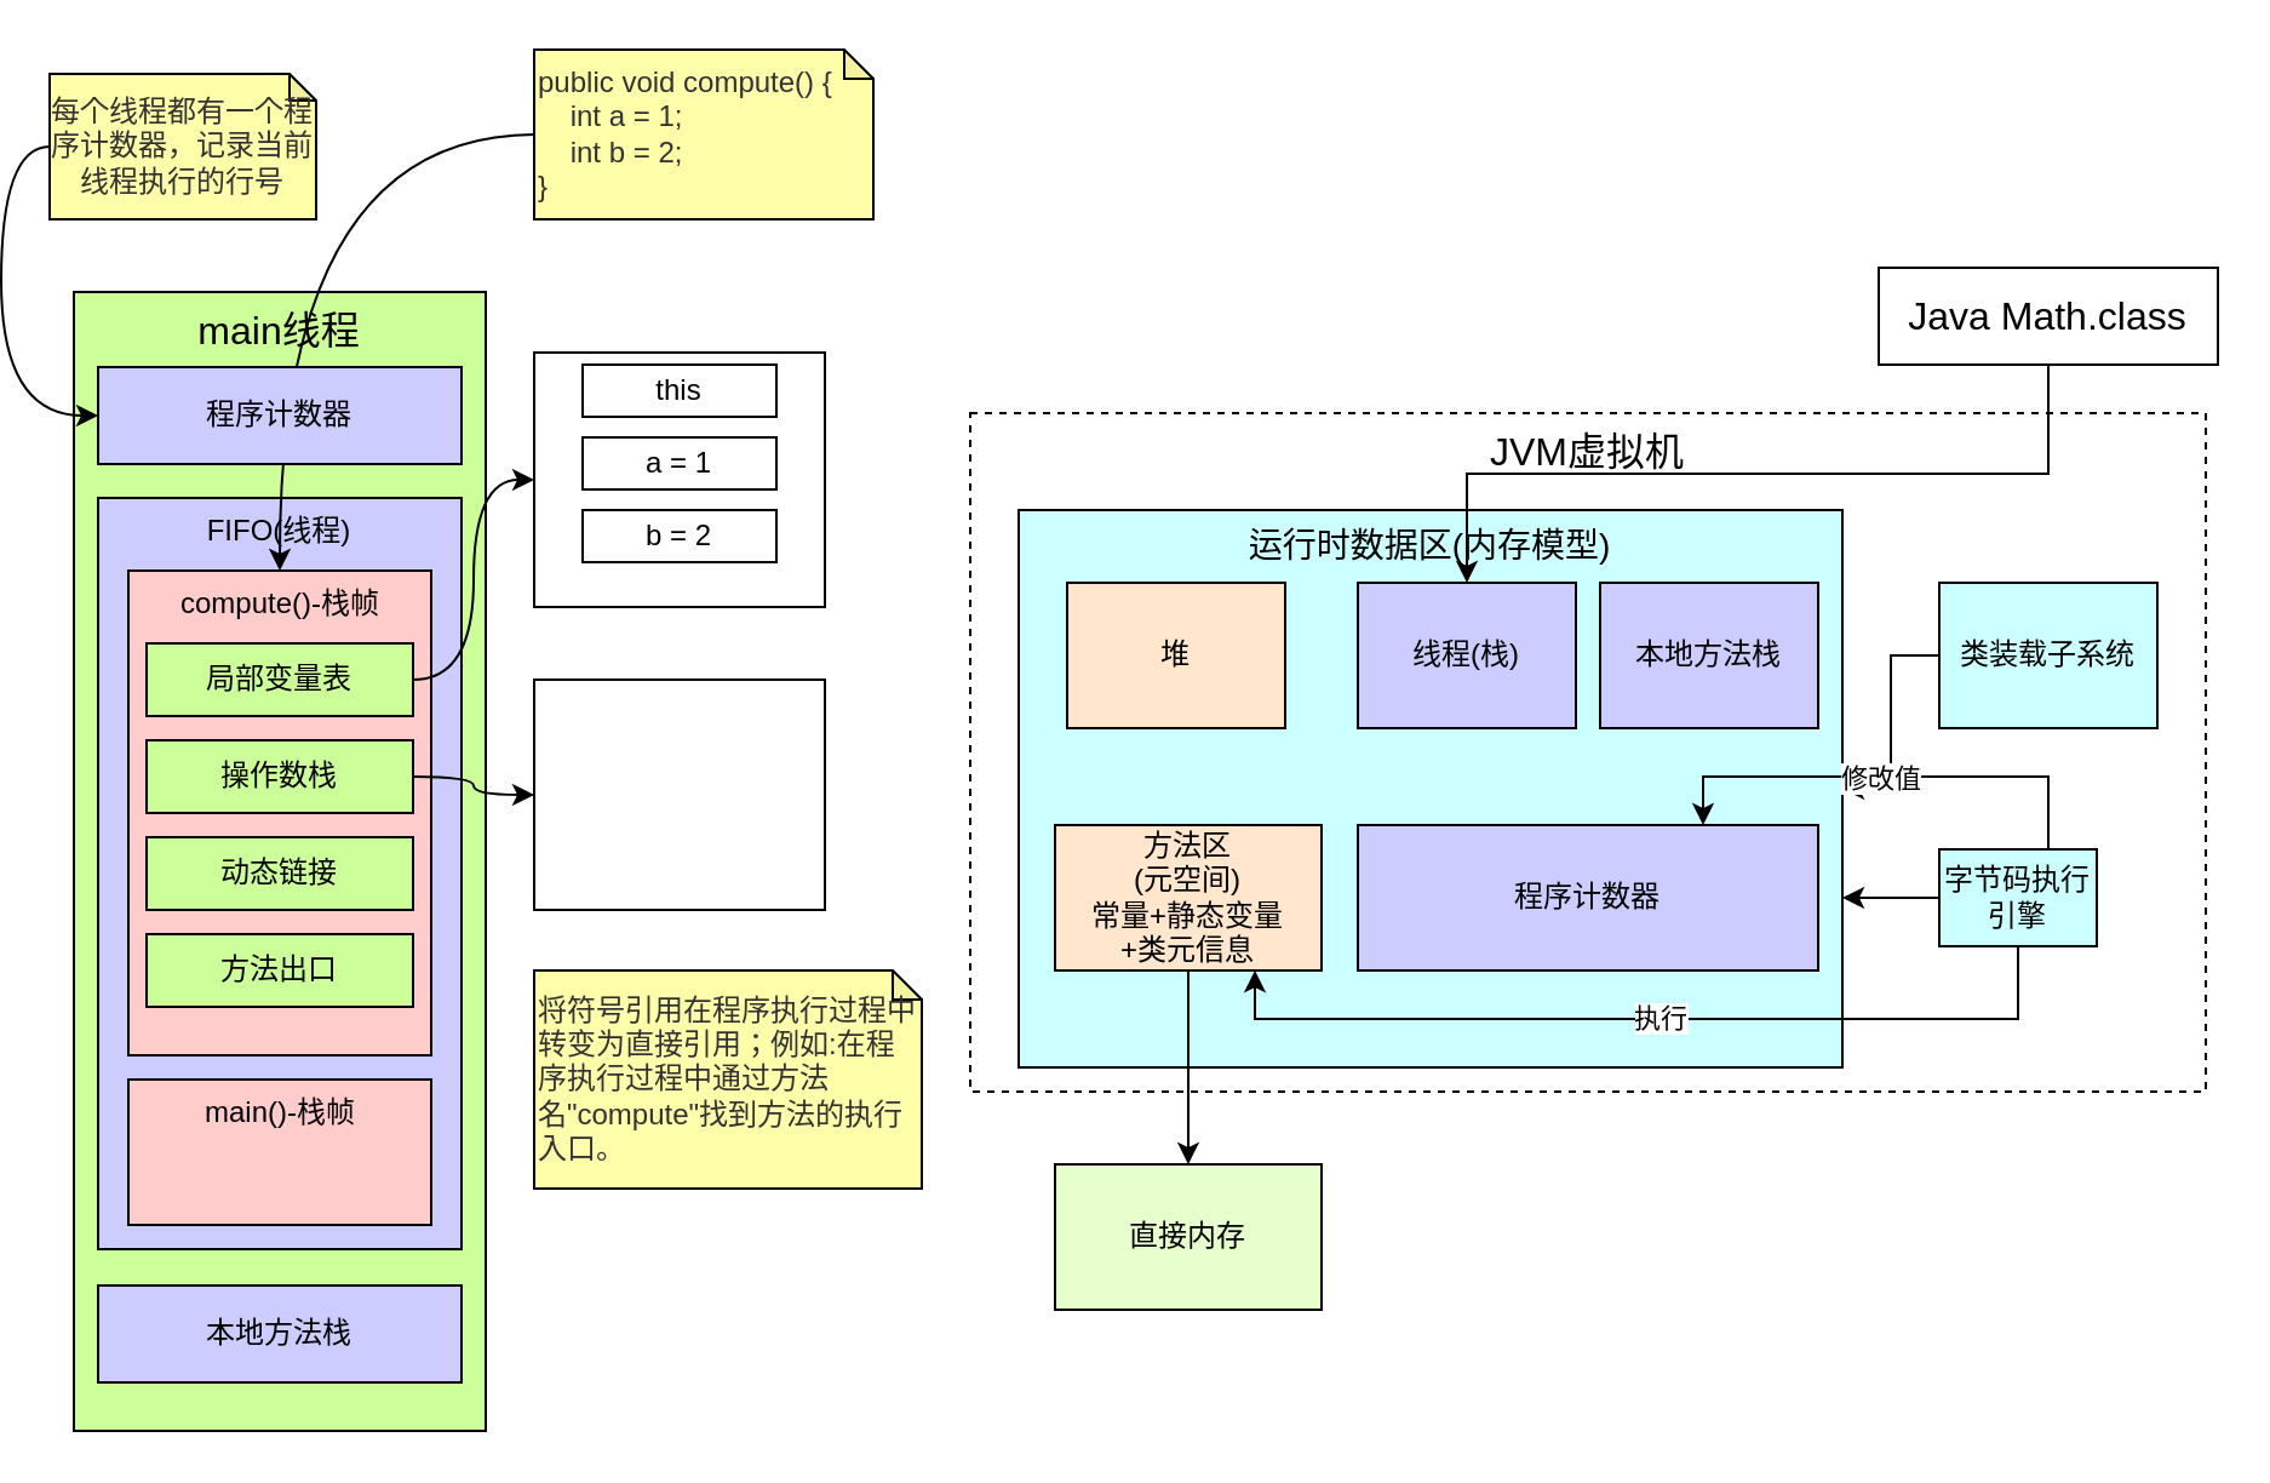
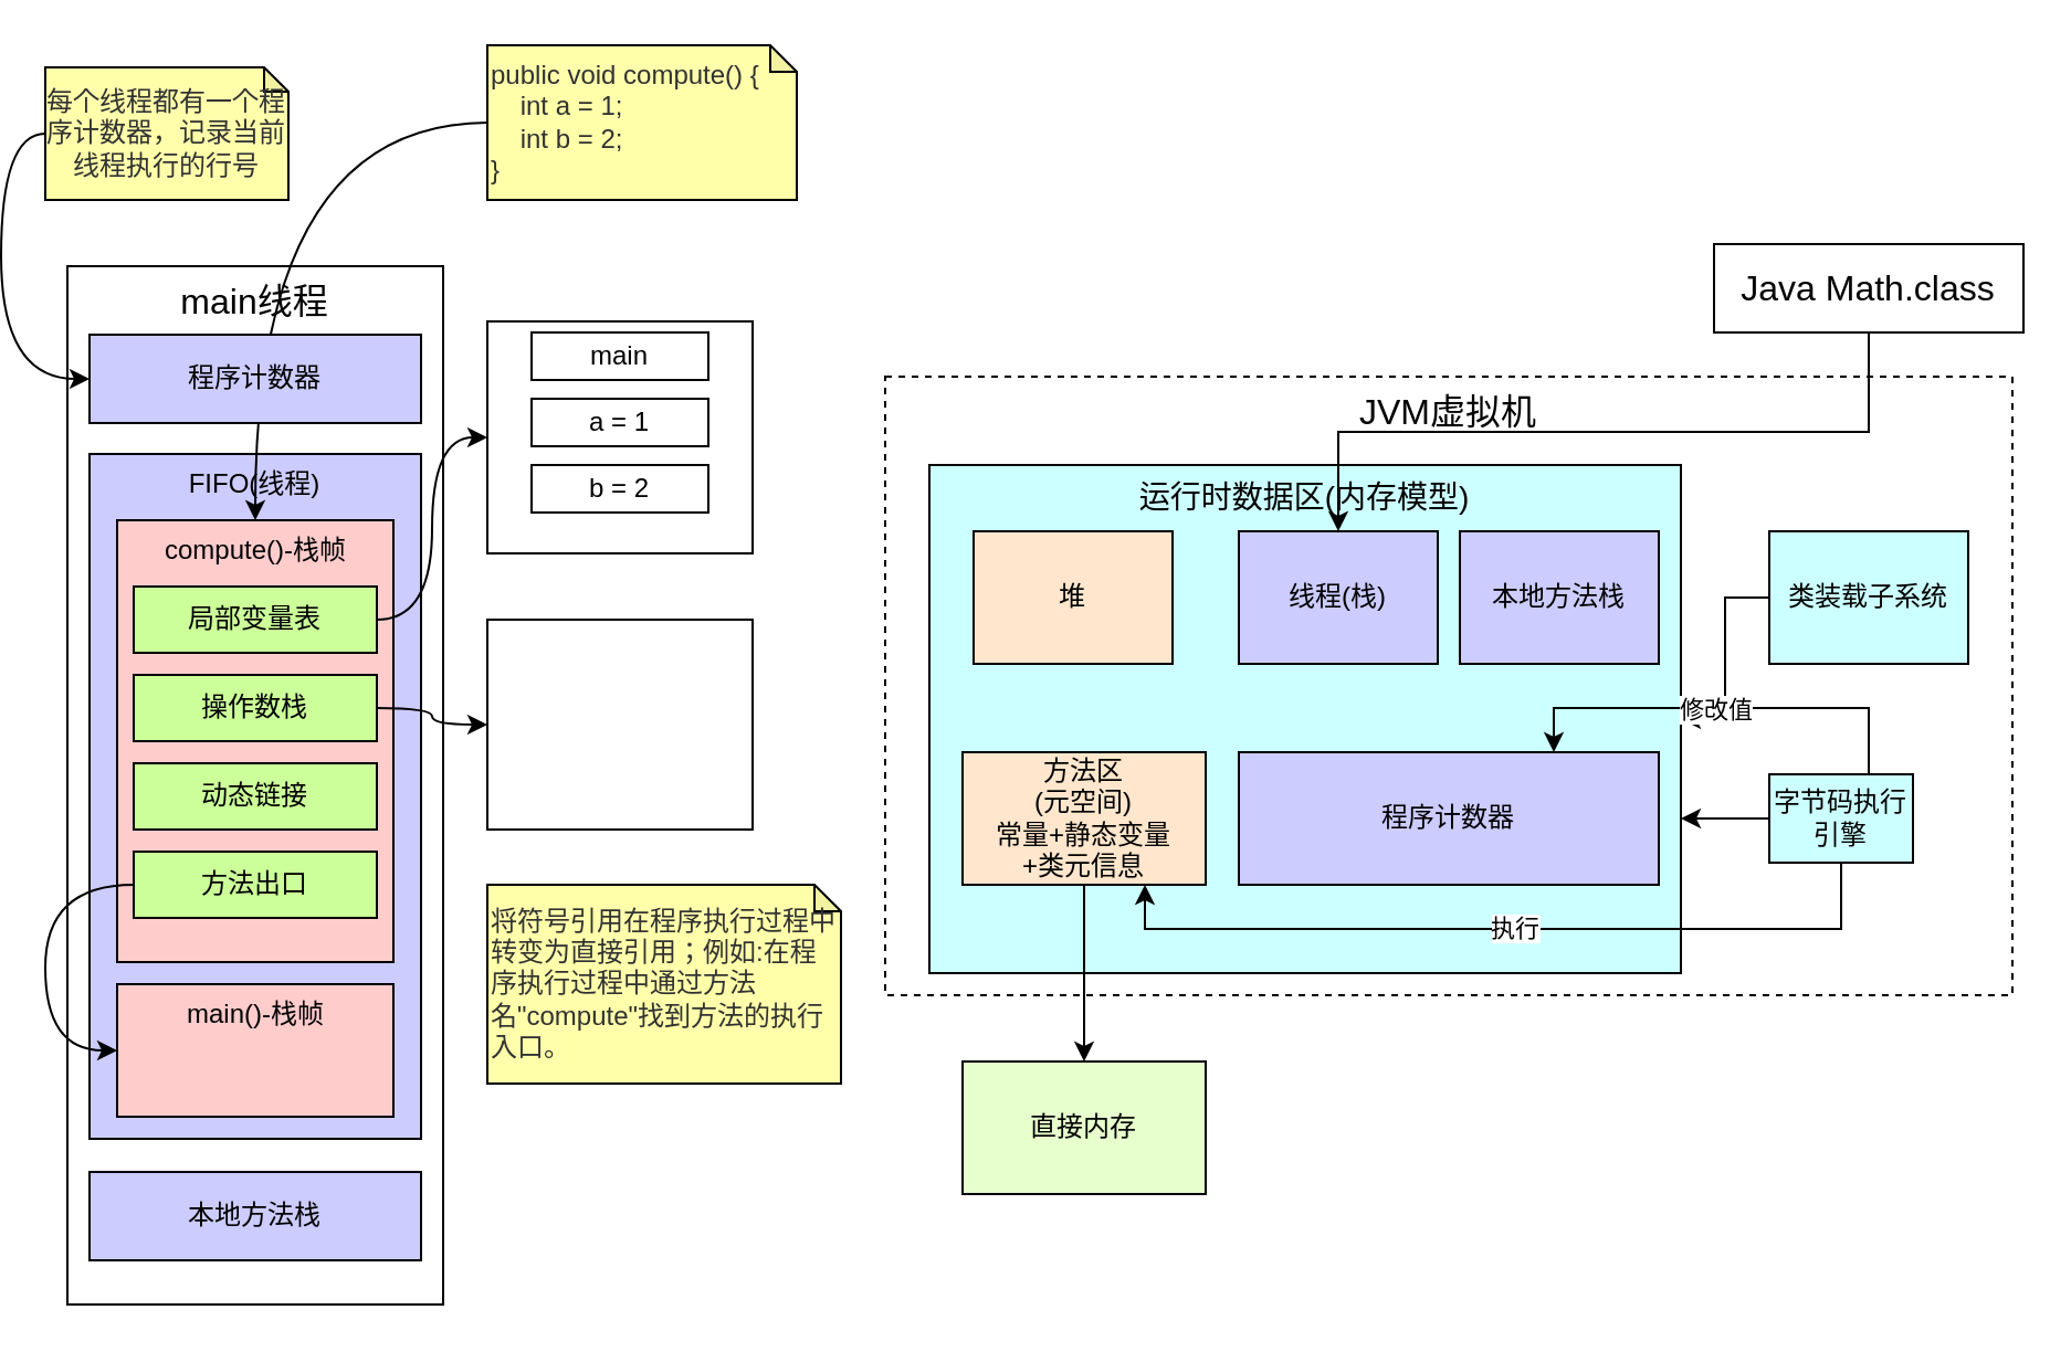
  <mxCell id="0" />
  <mxCell id="1" parent="0" />
  <mxCell id="2" value="&lt;font style=&quot;font-size: 16px&quot;&gt;JVM虚拟机&lt;/font&gt;" style="rounded=0;whiteSpace=wrap;html=1;dashed=1;verticalAlign=top;" vertex="1" parent="1"><mxGeometry x="400" y="170" width="510" height="280" as="geometry" /></mxCell>
  <mxCell id="3" value="&lt;font style=&quot;font-size: 14px&quot;&gt;运行时数据区(内存模型)&lt;/font&gt;" style="rounded=0;whiteSpace=wrap;html=1;verticalAlign=top;fillColor=#CCFFFF;" vertex="1" parent="1"><mxGeometry x="420" y="210" width="340" height="230" as="geometry" /></mxCell>
  <mxCell id="4" value="堆" style="rounded=0;whiteSpace=wrap;html=1;fillColor=#FFE6CC;" vertex="1" parent="1"><mxGeometry x="440" y="240" width="90" height="60" as="geometry" /></mxCell>
  <mxCell id="5" value="线程(栈)" style="rounded=0;whiteSpace=wrap;html=1;fillColor=#CCCCFF;" vertex="1" parent="1"><mxGeometry x="560" y="240" width="90" height="60" as="geometry" /></mxCell>
  <mxCell id="6" value="本地方法栈" style="rounded=0;whiteSpace=wrap;html=1;fillColor=#CCCCFF;" vertex="1" parent="1"><mxGeometry x="660" y="240" width="90" height="60" as="geometry" /></mxCell>
  <mxCell id="7" style="edgeStyle=orthogonalEdgeStyle;rounded=0;orthogonalLoop=1;jettySize=auto;html=1;exitX=0.5;exitY=1;exitDx=0;exitDy=0;entryX=0.5;entryY=0;entryDx=0;entryDy=0;" edge="1" parent="1" source="8" target="20"><mxGeometry relative="1" as="geometry" /></mxCell>
  <mxCell id="8" value="方法区&lt;br&gt;(元空间)&lt;br&gt;常量+静态变量&lt;br&gt;+类元信息" style="rounded=0;whiteSpace=wrap;html=1;fillColor=#FFE6CC;" vertex="1" parent="1"><mxGeometry x="435" y="340" width="110" height="60" as="geometry" /></mxCell>
  <mxCell id="9" value="程序计数器" style="rounded=0;whiteSpace=wrap;html=1;fillColor=#CCCCFF;" vertex="1" parent="1"><mxGeometry x="560" y="340" width="190" height="60" as="geometry" /></mxCell>
  <mxCell id="10" style="edgeStyle=orthogonalEdgeStyle;rounded=0;orthogonalLoop=1;jettySize=auto;html=1;exitX=0;exitY=0.5;exitDx=0;exitDy=0;" edge="1" parent="1" source="11" target="3"><mxGeometry relative="1" as="geometry" /></mxCell>
  <mxCell id="11" value="类装载子系统" style="rounded=0;whiteSpace=wrap;html=1;fillColor=#CCFFFF;" vertex="1" parent="1"><mxGeometry x="800" y="240" width="90" height="60" as="geometry" /></mxCell>
  <mxCell id="12" style="edgeStyle=orthogonalEdgeStyle;rounded=0;orthogonalLoop=1;jettySize=auto;html=1;exitX=0.5;exitY=0;exitDx=0;exitDy=0;entryX=0.75;entryY=0;entryDx=0;entryDy=0;" edge="1" parent="1" source="17" target="9"><mxGeometry relative="1" as="geometry"><Array as="points"><mxPoint x="845" y="320" /><mxPoint x="703" y="320" /></Array></mxGeometry></mxCell>
  <mxCell id="13" value="修改值" style="edgeLabel;html=1;align=center;verticalAlign=middle;resizable=0;points=[];" vertex="1" connectable="0" parent="12"><mxGeometry x="0.091" relative="1" as="geometry"><mxPoint as="offset" /></mxGeometry></mxCell>
  <mxCell id="14" style="edgeStyle=orthogonalEdgeStyle;rounded=0;orthogonalLoop=1;jettySize=auto;html=1;exitX=0;exitY=0.5;exitDx=0;exitDy=0;" edge="1" parent="1" source="17"><mxGeometry relative="1" as="geometry"><mxPoint x="760" y="370" as="targetPoint" /><Array as="points"><mxPoint x="760" y="370" /></Array></mxGeometry></mxCell>
  <mxCell id="15" style="edgeStyle=orthogonalEdgeStyle;rounded=0;orthogonalLoop=1;jettySize=auto;html=1;exitX=0.5;exitY=1;exitDx=0;exitDy=0;entryX=0.75;entryY=1;entryDx=0;entryDy=0;" edge="1" parent="1" source="17" target="8"><mxGeometry relative="1" as="geometry" /></mxCell>
  <mxCell id="16" value="执行" style="edgeLabel;html=1;align=center;verticalAlign=middle;resizable=0;points=[];" vertex="1" connectable="0" parent="15"><mxGeometry x="-0.024" y="-1" relative="1" as="geometry"><mxPoint as="offset" /></mxGeometry></mxCell>
  <mxCell id="17" value="字节码执行引擎" style="rounded=0;whiteSpace=wrap;html=1;fillColor=#CCFFFF;" vertex="1" parent="1"><mxGeometry x="800" y="350" width="65" height="40" as="geometry" /></mxCell>
  <mxCell id="18" style="edgeStyle=orthogonalEdgeStyle;rounded=0;orthogonalLoop=1;jettySize=auto;html=1;exitX=0.5;exitY=1;exitDx=0;exitDy=0;" edge="1" parent="1" source="19" target="5"><mxGeometry relative="1" as="geometry" /></mxCell>
  <mxCell id="19" value="&lt;font style=&quot;font-size: 16px&quot;&gt;Java Math.class&lt;/font&gt;" style="rounded=0;whiteSpace=wrap;html=1;fillColor=#FFFFFF;" vertex="1" parent="1"><mxGeometry x="775" y="110" width="140" height="40" as="geometry" /></mxCell>
  <mxCell id="20" value="直接内存" style="rounded=0;whiteSpace=wrap;html=1;fillColor=#E6FFCC;" vertex="1" parent="1"><mxGeometry x="435" y="480" width="110" height="60" as="geometry" /></mxCell>
- <mxCell id="21" value="&lt;font style=&quot;font-size: 16px&quot;&gt;main线程&lt;/font&gt;" style="rounded=0;whiteSpace=wrap;html=1;fillColor=#ccff99;verticalAlign=top;" vertex="1" parent="1"><mxGeometry x="30" y="120" width="170" height="470" as="geometry" /></mxCell>
+ <mxCell id="21" value="&lt;font style=&quot;font-size: 16px&quot;&gt;main线程&lt;/font&gt;" style="rounded=0;whiteSpace=wrap;html=1;fillColor=#FFFFFF;verticalAlign=top;" vertex="1" parent="1"><mxGeometry x="30" y="120" width="170" height="470" as="geometry" /></mxCell>
  <mxCell id="22" value="本地方法栈" style="rounded=0;whiteSpace=wrap;html=1;fillColor=#CCCCFF;" vertex="1" parent="1"><mxGeometry x="40" y="530" width="150" height="40" as="geometry" /></mxCell>
  <mxCell id="23" value="FIFO(线程)" style="rounded=0;whiteSpace=wrap;html=1;verticalAlign=top;fillColor=#CCCCFF;" vertex="1" parent="1"><mxGeometry x="40" y="205" width="150" height="310" as="geometry" /></mxCell>
  <mxCell id="24" value="main()-栈帧" style="rounded=0;whiteSpace=wrap;html=1;fillColor=#FFCCCC;verticalAlign=top;" vertex="1" parent="1"><mxGeometry x="52.5" y="445" width="125" height="60" as="geometry" /></mxCell>
  <mxCell id="25" value="compute()-栈帧" style="rounded=0;whiteSpace=wrap;html=1;fillColor=#FFCCCC;verticalAlign=top;" vertex="1" parent="1"><mxGeometry x="52.5" y="235" width="125" height="200" as="geometry" /></mxCell>
  <mxCell id="26" style="edgeStyle=orthogonalEdgeStyle;curved=1;rounded=0;orthogonalLoop=1;jettySize=auto;html=1;exitX=1;exitY=0.5;exitDx=0;exitDy=0;entryX=0;entryY=0.5;entryDx=0;entryDy=0;" edge="1" parent="1" source="27" target="38"><mxGeometry relative="1" as="geometry" /></mxCell>
  <mxCell id="27" value="局部变量表" style="rounded=0;whiteSpace=wrap;html=1;fillColor=#CCFF99;" vertex="1" parent="1"><mxGeometry x="60" y="265" width="110" height="30" as="geometry" /></mxCell>
  <mxCell id="28" style="edgeStyle=orthogonalEdgeStyle;curved=1;rounded=0;orthogonalLoop=1;jettySize=auto;html=1;exitX=1;exitY=0.5;exitDx=0;exitDy=0;entryX=0;entryY=0.5;entryDx=0;entryDy=0;" edge="1" parent="1" source="29" target="42"><mxGeometry relative="1" as="geometry" /></mxCell>
  <mxCell id="29" value="操作数栈" style="rounded=0;whiteSpace=wrap;html=1;fillColor=#CCFF99;" vertex="1" parent="1"><mxGeometry x="60" y="305" width="110" height="30" as="geometry" /></mxCell>
  <mxCell id="30" value="动态链接" style="rounded=0;whiteSpace=wrap;html=1;fillColor=#CCFF99;" vertex="1" parent="1"><mxGeometry x="60" y="345" width="110" height="30" as="geometry" /></mxCell>
+ <mxCell id="31" style="edgeStyle=orthogonalEdgeStyle;curved=1;rounded=0;orthogonalLoop=1;jettySize=auto;html=1;exitX=0;exitY=0.5;exitDx=0;exitDy=0;entryX=0;entryY=0.5;entryDx=0;entryDy=0;" edge="1" parent="1" source="32" target="24"><mxGeometry relative="1" as="geometry"><Array as="points"><mxPoint x="20" y="400" /><mxPoint x="20" y="475" /></Array></mxGeometry></mxCell>
  <mxCell id="32" value="方法出口" style="rounded=0;whiteSpace=wrap;html=1;fillColor=#CCFF99;" vertex="1" parent="1"><mxGeometry x="60" y="385" width="110" height="30" as="geometry" /></mxCell>
  <mxCell id="33" style="edgeStyle=orthogonalEdgeStyle;curved=1;rounded=0;orthogonalLoop=1;jettySize=auto;html=1;exitX=0;exitY=0.5;exitDx=0;exitDy=0;exitPerimeter=0;entryX=0;entryY=0.5;entryDx=0;entryDy=0;" edge="1" parent="1" source="34" target="37"><mxGeometry relative="1" as="geometry" /></mxCell>
  <mxCell id="34" value="&lt;span style=&quot;color: rgb(50 , 50 , 50) ; text-align: left ; background-color: rgba(255 , 255 , 255 , 0.01)&quot;&gt;&lt;font style=&quot;font-size: 12px&quot;&gt;每个线程都有一个程序计数器，记录当前线程执行的行号&lt;/font&gt;&lt;/span&gt;" style="shape=note;whiteSpace=wrap;html=1;backgroundOutline=1;darkOpacity=0.05;size=11;fillColor=#FFFFaa;" vertex="1" parent="1"><mxGeometry x="20" y="30" width="110" height="60" as="geometry" /></mxCell>
  <mxCell id="35" style="edgeStyle=orthogonalEdgeStyle;curved=1;rounded=0;orthogonalLoop=1;jettySize=auto;html=1;exitX=0;exitY=0.5;exitDx=0;exitDy=0;exitPerimeter=0;entryX=0.5;entryY=0;entryDx=0;entryDy=0;" edge="1" parent="1" target="25"><mxGeometry relative="1" as="geometry"><mxPoint x="220" y="55" as="sourcePoint" /></mxGeometry></mxCell>
  <mxCell id="36" value="&lt;span style=&quot;color: rgb(50 , 50 , 50) ; background-color: rgba(255 , 255 , 255 , 0.01)&quot;&gt;&lt;font style=&quot;font-size: 12px&quot;&gt;public void compute() {&lt;/font&gt;&lt;/span&gt;&lt;div style=&quot;resize: none ; outline: 0px ; color: rgb(50 , 50 , 50)&quot;&gt;&lt;font style=&quot;font-size: 12px&quot;&gt;&amp;nbsp; &amp;nbsp; int a = 1;&lt;/font&gt;&lt;/div&gt;&lt;div style=&quot;resize: none ; outline: 0px ; color: rgb(50 , 50 , 50)&quot;&gt;&lt;font style=&quot;font-size: 12px&quot;&gt;&amp;nbsp; &amp;nbsp; int b = 2;&lt;/font&gt;&lt;/div&gt;&lt;div style=&quot;resize: none ; outline: 0px ; color: rgb(50 , 50 , 50)&quot;&gt;&lt;font style=&quot;font-size: 12px&quot;&gt;}&lt;/font&gt;&lt;/div&gt;" style="shape=note;whiteSpace=wrap;html=1;backgroundOutline=1;darkOpacity=0.05;size=12;fillColor=#FFFFaa;align=left;" vertex="1" parent="1"><mxGeometry x="220" width="140" height="70" as="geometry" y="20" /></mxCell>
  <mxCell id="37" value="程序计数器" style="rounded=0;whiteSpace=wrap;html=1;fillColor=#CCCCFF;" vertex="1" parent="1"><mxGeometry x="40" y="151" width="150" height="40" as="geometry" /></mxCell>
  <mxCell id="38" value="" style="rounded=0;whiteSpace=wrap;html=1;align=left;fillColor=#FFFFFF;" vertex="1" parent="1"><mxGeometry x="220" y="145" width="120" height="105" as="geometry" /></mxCell>
- <mxCell id="39" value="this" style="rounded=0;whiteSpace=wrap;html=1;fillColor=#FFFFFF;align=center;" vertex="1" parent="1"><mxGeometry x="240" y="150" width="80" height="21.5" as="geometry" /></mxCell>
+ <mxCell id="39" value="main" style="rounded=0;whiteSpace=wrap;html=1;fillColor=#FFFFFF;align=center;" vertex="1" parent="1"><mxGeometry x="240" y="150" width="80" height="21.5" as="geometry" /></mxCell>
  <mxCell id="40" value="a = 1" style="rounded=0;whiteSpace=wrap;html=1;fillColor=#FFFFFF;align=center;" vertex="1" parent="1"><mxGeometry x="240" y="180" width="80" height="21.5" as="geometry" /></mxCell>
  <mxCell id="41" value="b = 2" style="rounded=0;whiteSpace=wrap;html=1;fillColor=#FFFFFF;align=center;" vertex="1" parent="1"><mxGeometry x="240" y="210" width="80" height="21.5" as="geometry" /></mxCell>
  <mxCell id="42" value="" style="rounded=0;whiteSpace=wrap;html=1;align=left;fillColor=#FFFFFF;" vertex="1" parent="1"><mxGeometry x="220" y="280" width="120" height="95" as="geometry" /></mxCell>
  <mxCell id="43" value="&lt;span style=&quot;color: rgb(50 , 50 , 50) ; background-color: rgba(255 , 255 , 255 , 0.01)&quot;&gt;&lt;font style=&quot;font-size: 12px&quot;&gt;将符号引用在程序执行过程中转变为直接引用；例如:在程序执行过程中通过方法名&quot;compute&quot;找到方法的执行入口。&lt;/font&gt;&lt;/span&gt;" style="shape=note;whiteSpace=wrap;html=1;backgroundOutline=1;darkOpacity=0.05;size=12;fillColor=#FFFFaa;align=left;" vertex="1" parent="1"><mxGeometry x="220" y="400" width="160" height="90" as="geometry" /></mxCell>
